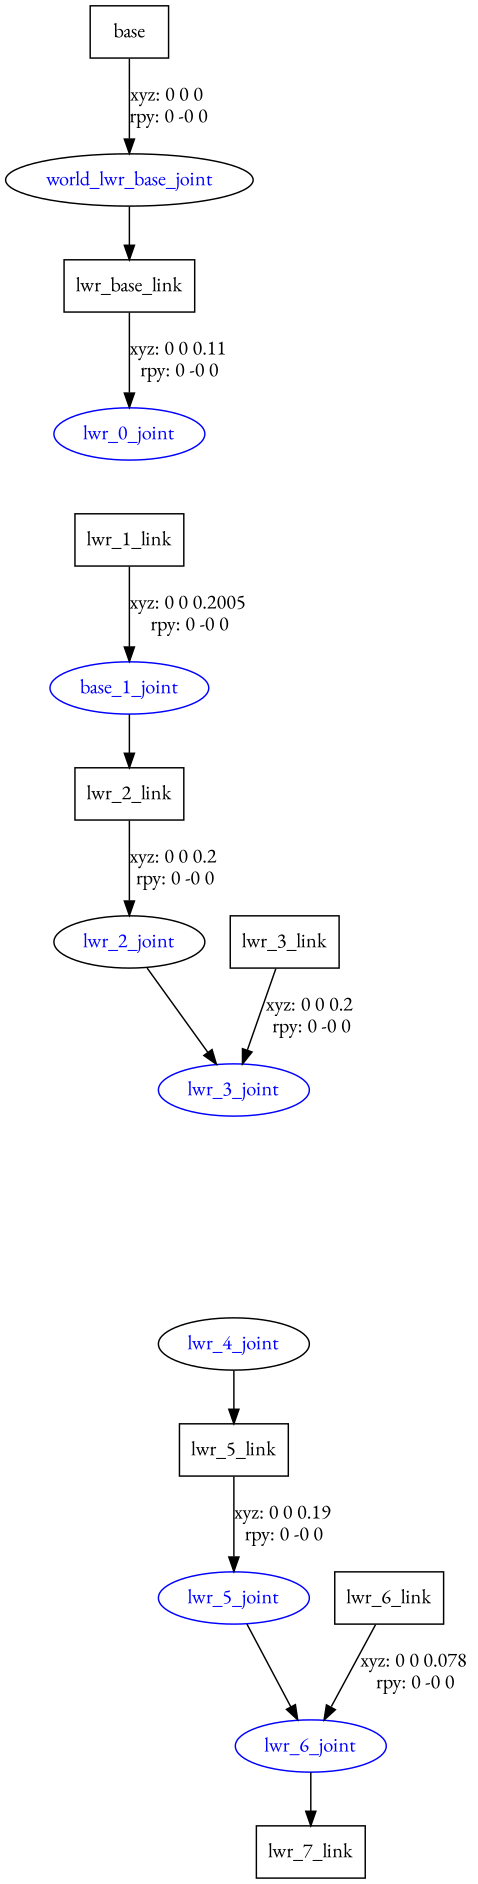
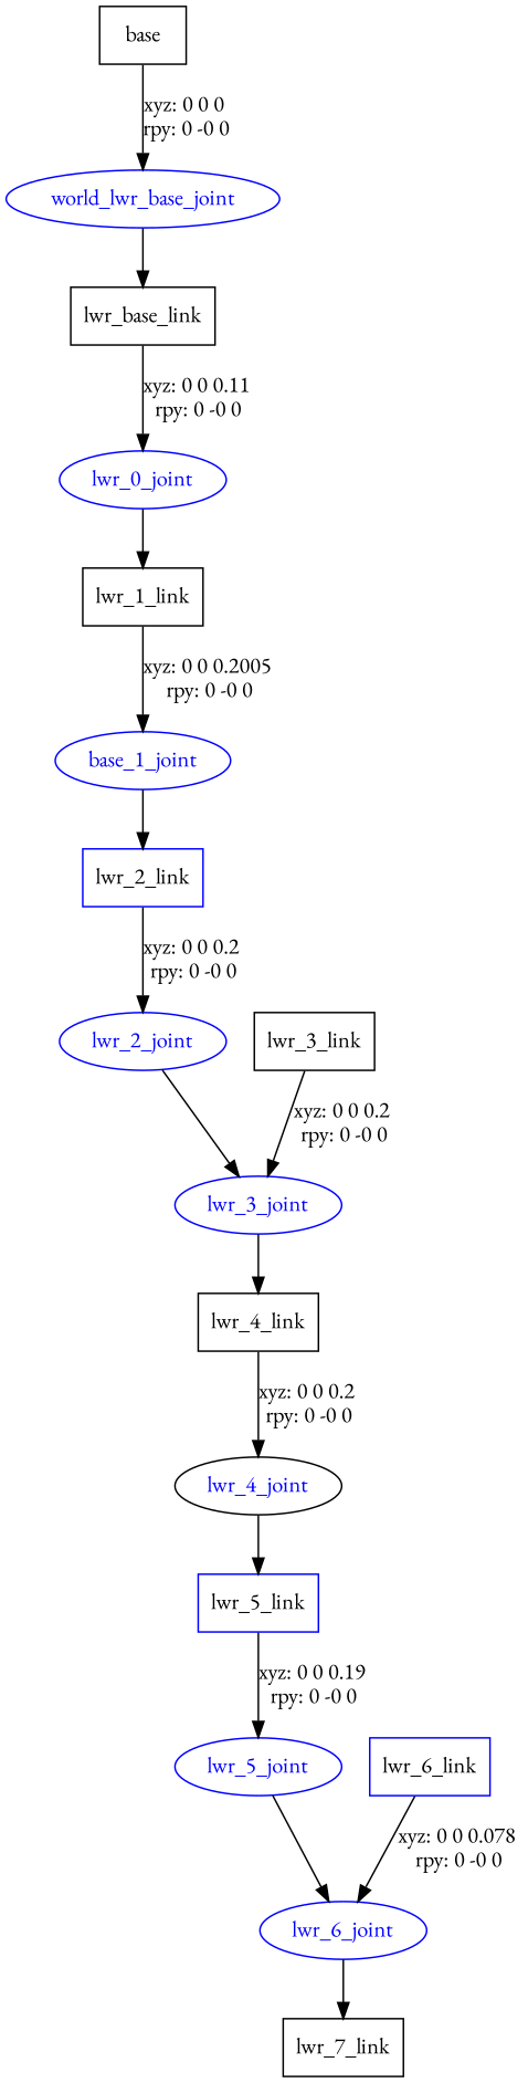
  digraph {
    fontname="EB Garamond"
    node [fontname="EB Garamond" shape=box]
    edge [fontname="EB Garamond"]
    n1 [label=base]
-   world_lwr_base_joint [color=black fontcolor=blue shape=ellipse]
+   world_lwr_base_joint [color=blue fontcolor=blue shape=ellipse]
    n3 [label=lwr_base_link]
    lwr_0_joint [color=blue fontcolor=blue shape=ellipse]
    n5 [label=lwr_1_link]
    n6 [color=blue fontcolor=blue label=base_1_joint shape=ellipse]
-   n7 [label=lwr_2_link]
-   lwr_2_joint [color=black fontcolor=blue shape=ellipse]
+   n7 [label=lwr_2_link color=blue]
+   lwr_2_joint [color=blue fontcolor=blue shape=ellipse]
    lwr_3_joint [color=blue fontcolor=blue shape=ellipse]
    n10 [label=lwr_3_link]
+   n11 [label=lwr_4_link]
    lwr_4_joint [color=black fontcolor=blue shape=ellipse]
-   n13 [label=lwr_5_link]
+   n13 [label=lwr_5_link color=blue]
    lwr_5_joint [color=blue fontcolor=blue shape=ellipse]
    lwr_6_joint [color=blue fontcolor=blue shape=ellipse]
-   n16 [label=lwr_6_link]
+   n16 [label=lwr_6_link color=blue]
    n17 [label=lwr_7_link]
    n1 -> world_lwr_base_joint [label="xyz: 0 0 0 \nrpy: 0 -0 0"]
    world_lwr_base_joint -> n3
    n3 -> lwr_0_joint [label="xyz: 0 0 0.11 \nrpy: 0 -0 0"]
+   lwr_0_joint -> n5
    n5 -> n6 [label="xyz: 0 0 0.2005 \nrpy: 0 -0 0"]
    n6 -> n7
    n7 -> lwr_2_joint [label="xyz: 0 0 0.2 \nrpy: 0 -0 0"]
    lwr_2_joint -> lwr_3_joint
+   lwr_3_joint -> n11
    n10 -> lwr_3_joint [label="xyz: 0 0 0.2 \nrpy: 0 -0 0"]
+   n11 -> lwr_4_joint [label="xyz: 0 0 0.2 \nrpy: 0 -0 0"]
    lwr_4_joint -> n13
    n13 -> lwr_5_joint [label="xyz: 0 0 0.19 \nrpy: 0 -0 0"]
    lwr_5_joint -> lwr_6_joint
    lwr_6_joint -> n17
    n16 -> lwr_6_joint [label="xyz: 0 0 0.078 \nrpy: 0 -0 0"]
  }
